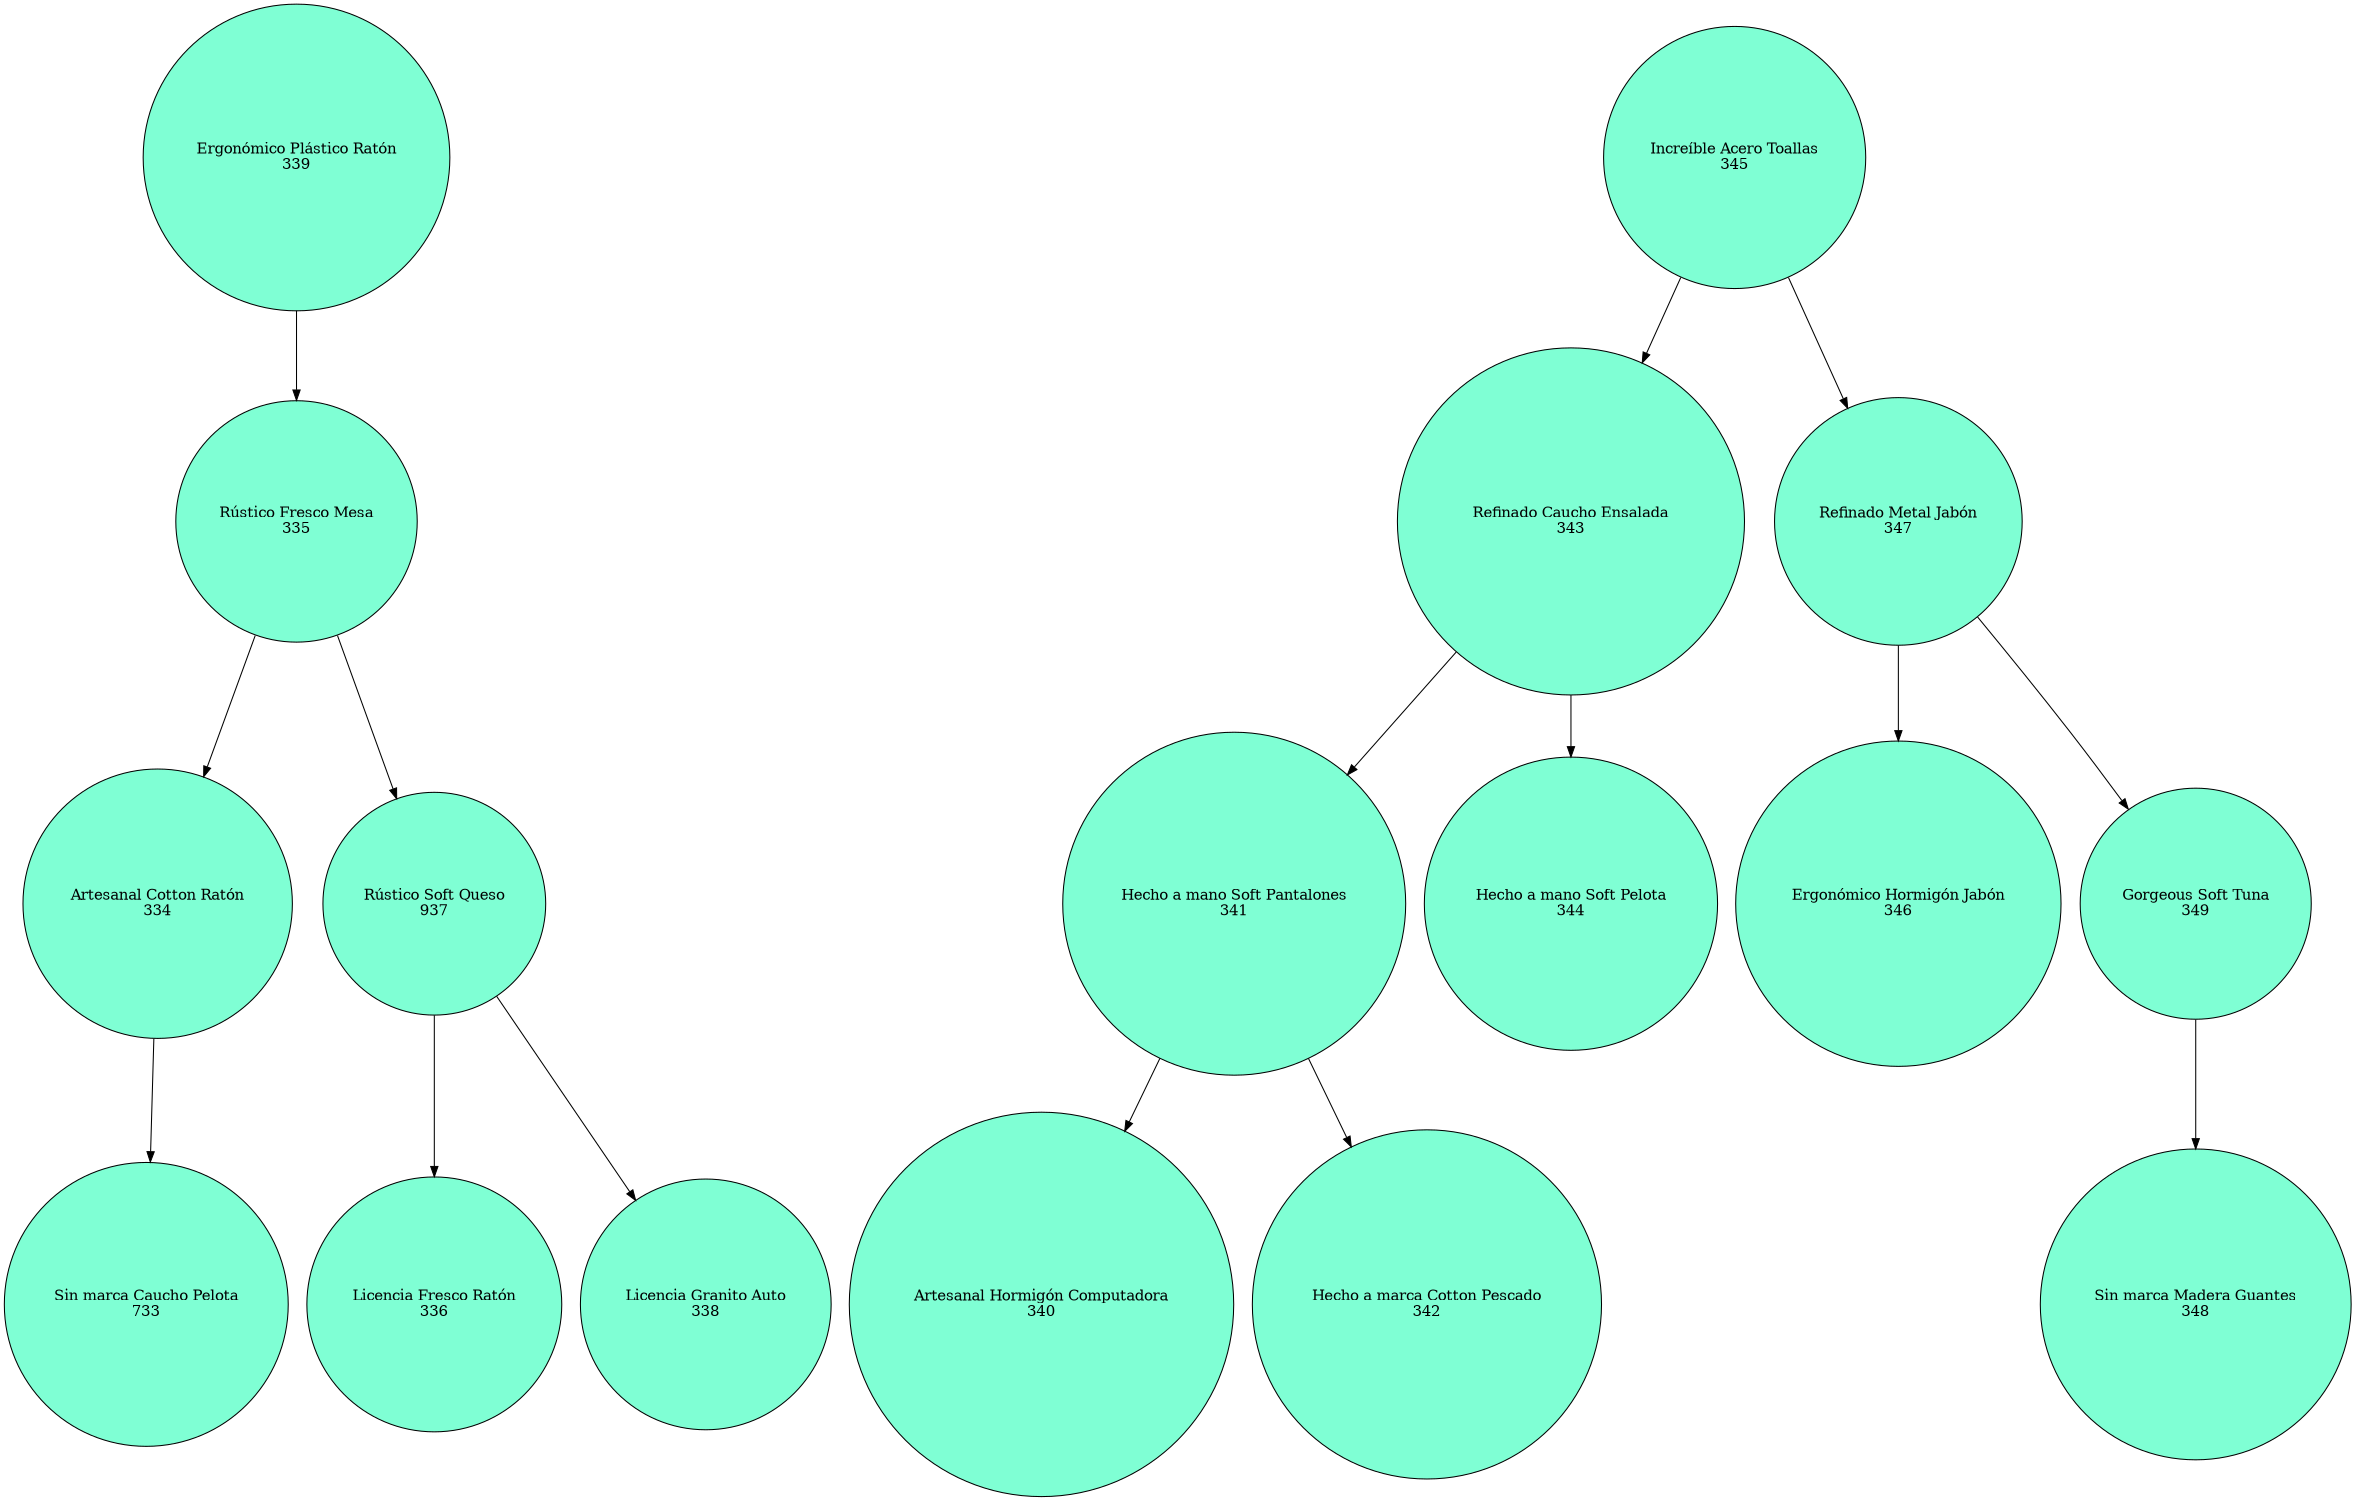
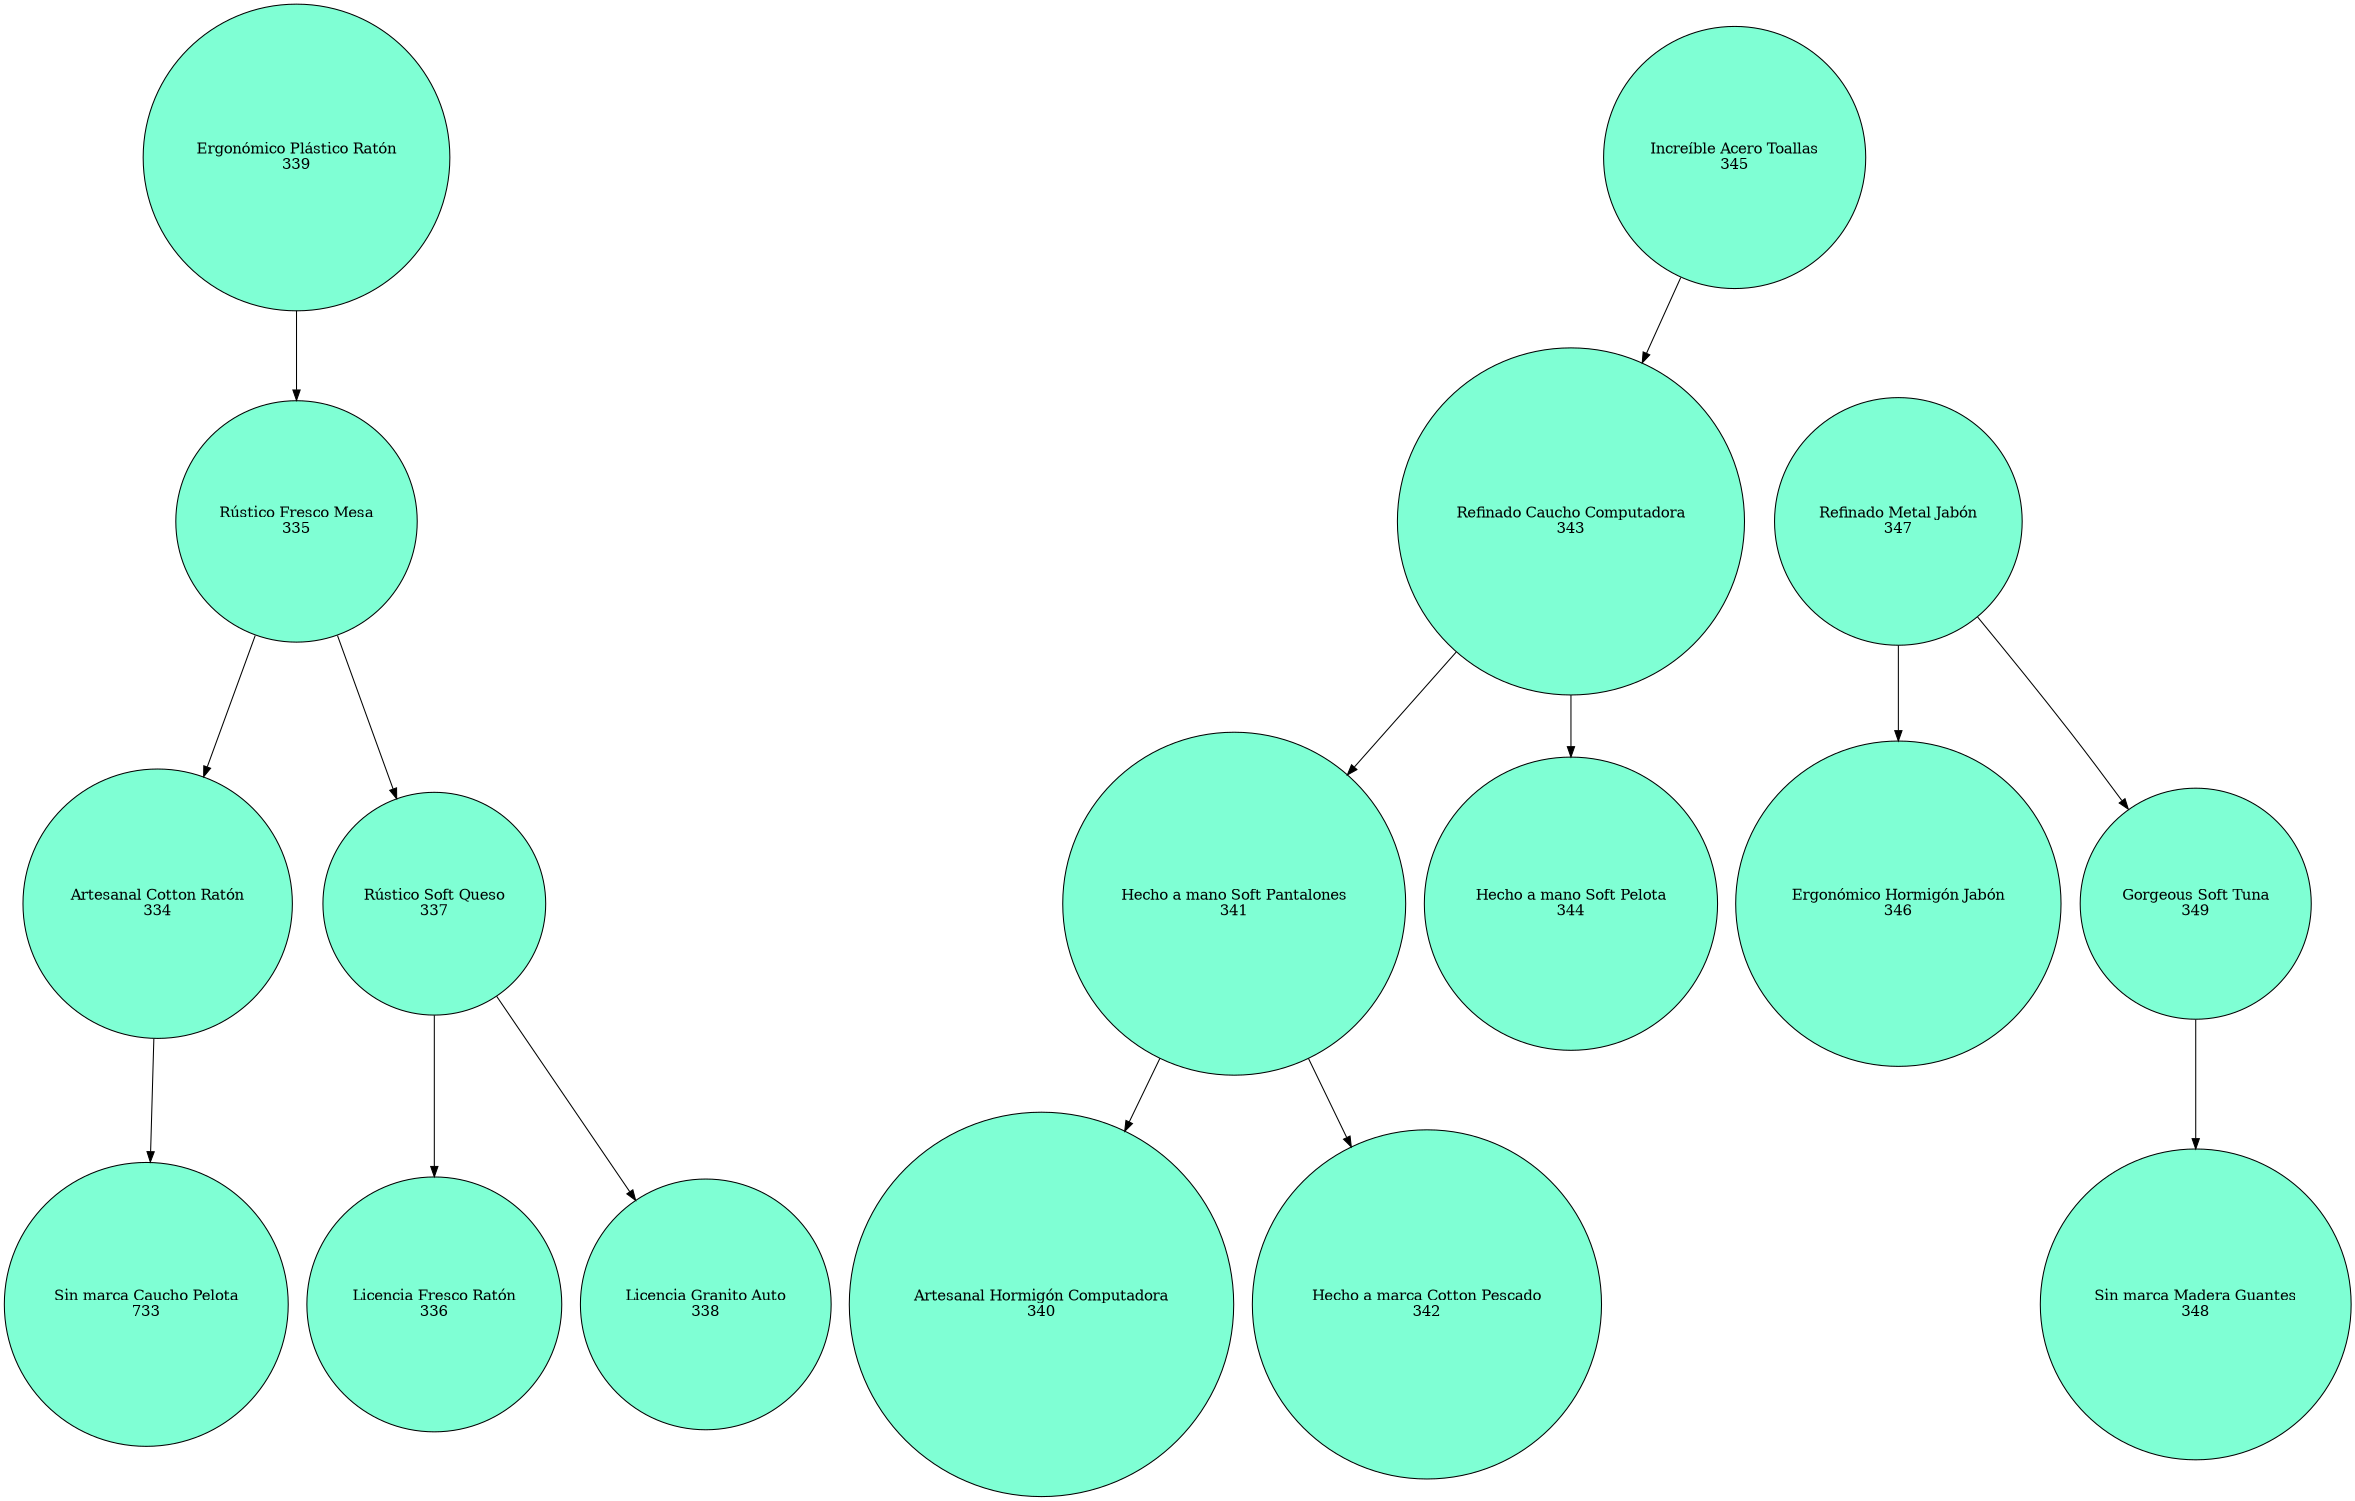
  digraph {
    fontname="DejaVu Serif"
    node [fillcolor=aquamarine fontname="DejaVu Serif" shape=circle style=filled]
    edge [fontname="DejaVu Serif"]
    n1 [label="Ergonómico Plástico Ratón\n339"]
    n2 [label="Rústico Fresco Mesa\n335"]
    n3 [label="Artesanal Cotton Ratón\n334"]
-   n4 [label="Rústico Soft Queso\n937"]
+   n4 [label="Rústico Soft Queso\n337"]
    n5 [label="Increíble Acero Toallas\n345"]
-   n6 [label="Refinado Caucho Ensalada\n343"]
+   n6 [label="Refinado Caucho Computadora\n343"]
    n7 [label="Refinado Metal Jabón\n347"]
    n8 [label="Sin marca Caucho Pelota\n733"]
    n9 [label="Licencia Fresco Ratón\n336"]
    n10 [label="Licencia Granito Auto\n338"]
    n11 [label="Hecho a mano Soft Pantalones\n341"]
    n12 [label="Hecho a mano Soft Pelota\n344"]
    n13 [label="Ergonómico Hormigón Jabón\n346"]
    n14 [label="Gorgeous Soft Tuna\n349"]
    n15 [label="Artesanal Hormigón Computadora\n340"]
    n16 [label="Hecho a marca Cotton Pescado\n342"]
    n17 [label="Sin marca Madera Guantes\n348"]
    n1 -> n2
    n2 -> n3
    n2 -> n4
    n3 -> n8
    n4 -> n9
    n4 -> n10
    n5 -> n6
-   n5 -> n7
    n6 -> n11
    n6 -> n12
    n7 -> n13
    n7 -> n14
    n11 -> n15
    n11 -> n16
    n14 -> n17
  }
